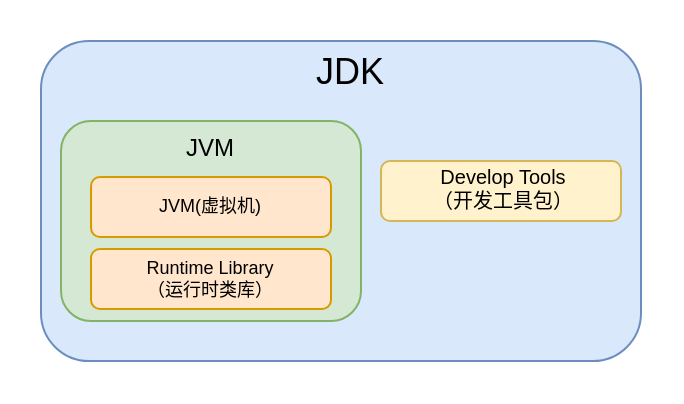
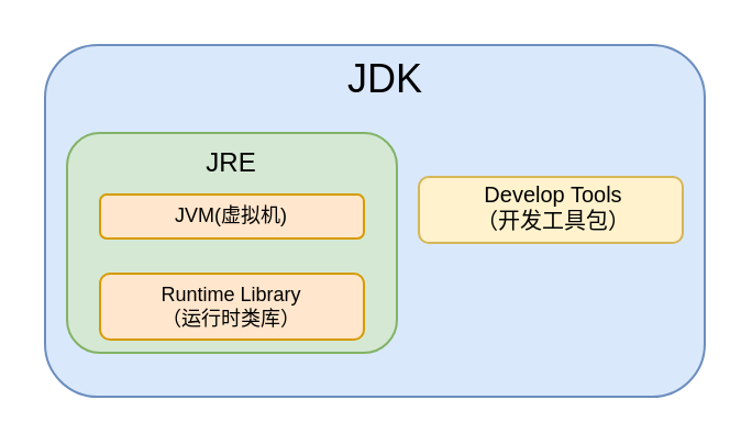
  <mxCell id="0" />
  <mxCell id="1" parent="0" />
  <mxCell id="2" value="JDK" style="rounded=1;whiteSpace=wrap;html=1;align=center;fillColor=#dae8fc;strokeColor=#6c8ebf;fontSize=18;labelPosition=center;verticalLabelPosition=top;verticalAlign=bottom;spacingBottom=-30;spacingLeft=10;" parent="1" vertex="1"><mxGeometry x="20" y="20" width="300" height="160" as="geometry" /></mxCell>
- <mxCell id="3" value="JVM" style="rounded=1;whiteSpace=wrap;html=1;fillColor=#d5e8d4;strokeColor=#82b366;labelPosition=center;verticalLabelPosition=top;align=center;verticalAlign=bottom;spacingBottom=-23;" parent="1" vertex="1"><mxGeometry x="30" y="60" width="150" height="100" as="geometry" /></mxCell>
+ <mxCell id="3" value="JRE" style="rounded=1;whiteSpace=wrap;html=1;fillColor=#d5e8d4;strokeColor=#82b366;labelPosition=center;verticalLabelPosition=top;align=center;verticalAlign=bottom;spacingBottom=-23;" parent="1" vertex="1"><mxGeometry x="30" y="60" width="150" height="100" as="geometry" /></mxCell>
  <mxCell id="4" value="&lt;font style=&quot;font-size: 10px;&quot;&gt;Develop Tools&lt;br style=&quot;font-size: 10px;&quot;&gt;（开发工具包）&lt;/font&gt;" style="rounded=1;whiteSpace=wrap;html=1;fontSize=10;fillColor=#fff2cc;strokeColor=#d6b656;align=center;horizontal=1;verticalAlign=middle;labelPosition=center;verticalLabelPosition=middle;spacingBottom=3;spacingLeft=3;" parent="1" vertex="1"><mxGeometry x="190" y="80" width="120" height="30" as="geometry" /></mxCell>
- <mxCell id="5" value="JVM(虚拟机)" style="rounded=1;whiteSpace=wrap;html=1;fillColor=#ffe6cc;strokeColor=#d79b00;fontSize=9;spacing=2;align=center;" parent="1" vertex="1"><mxGeometry x="45" y="88" width="120" height="30" as="geometry" /></mxCell>
+ <mxCell id="5" value="JVM(虚拟机)" style="rounded=1;whiteSpace=wrap;html=1;fillColor=#ffe6cc;strokeColor=#d79b00;fontSize=9;spacing=2;align=center;" parent="1" vertex="1"><mxGeometry x="45" y="88" width="120" height="20" as="geometry" /></mxCell>
  <mxCell id="6" value="Runtime Library&lt;br style=&quot;font-size: 9px;&quot;&gt;（运行时类库）" style="rounded=1;whiteSpace=wrap;html=1;fillColor=#ffe6cc;strokeColor=#d79b00;fontSize=9;" parent="1" vertex="1"><mxGeometry x="45" y="124" width="120" height="30" as="geometry" /></mxCell>
